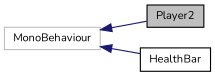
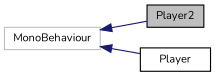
  digraph {
    fontname=Nunito
    rankdir=LR
    node [color=black fillcolor=white fontname=Nunito fontsize=10 shape=record style=filled]
    edge [color=midnightblue dir=back fontname=Nunito fontsize=10 labelfontname=Helvetica labelfontsize=10 style=solid]
    n1 [fillcolor=grey75 fontcolor=black height=0.2 label=Player2 width=0.4]
    n2 [color=grey75 height=0.2 label=MonoBehaviour width=0.4]
-   n3 [height=0.2 label=HealthBar width=0.4]
+   n3 [height=0.2 label=Player width=0.4]
    n2 -> n1
    n2 -> n3
  }
